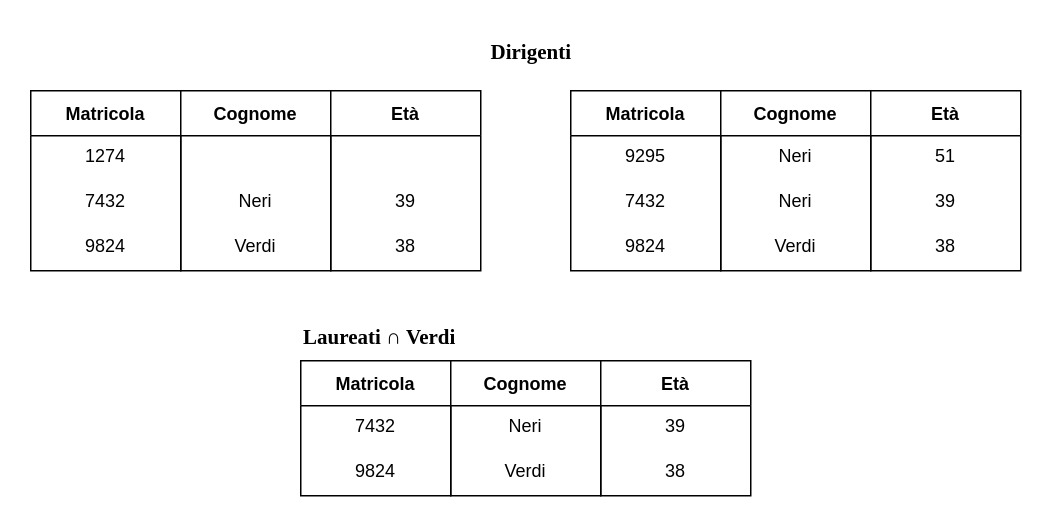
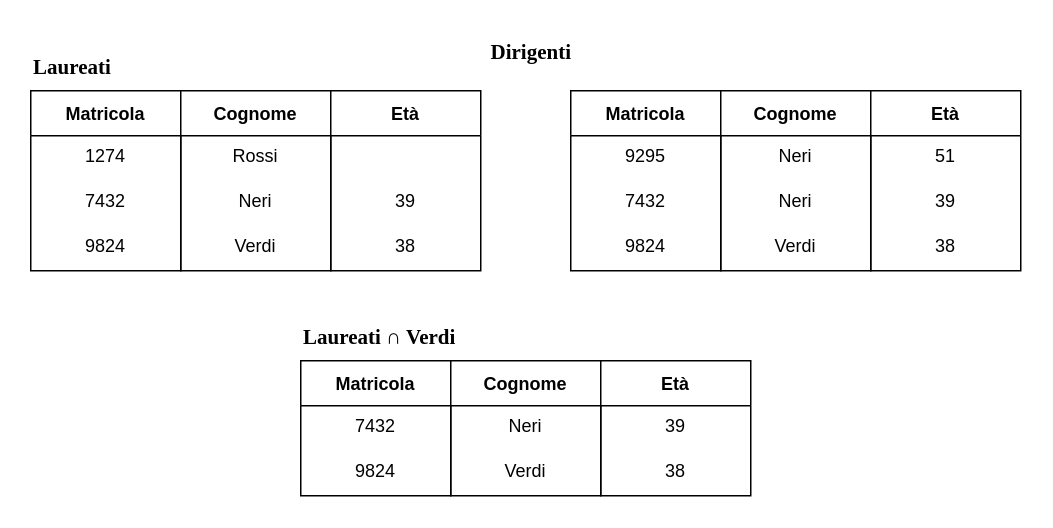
  <mxCell id="0" />
  <mxCell id="1" parent="0" />
  <mxCell id="2" value="Matricola" style="swimlane;startSize=30;" parent="1" vertex="1"><mxGeometry x="20" y="60" width="100" height="120" as="geometry" /></mxCell>
  <mxCell id="3" value="1274" style="text;strokeColor=none;fillColor=none;spacingLeft=4;spacingRight=4;overflow=hidden;rotatable=0;points=[[0,0.5],[1,0.5]];portConstraint=eastwest;fontSize=12;align=center;" parent="2" vertex="1"><mxGeometry y="30" width="100" height="30" as="geometry" /></mxCell>
  <mxCell id="4" value="7432" style="text;strokeColor=none;fillColor=none;spacingLeft=4;spacingRight=4;overflow=hidden;rotatable=0;points=[[0,0.5],[1,0.5]];portConstraint=eastwest;fontSize=12;align=center;" parent="2" vertex="1"><mxGeometry y="60" width="100" height="30" as="geometry" /></mxCell>
  <mxCell id="5" value="9824" style="text;strokeColor=none;fillColor=none;spacingLeft=4;spacingRight=4;overflow=hidden;rotatable=0;points=[[0,0.5],[1,0.5]];portConstraint=eastwest;fontSize=12;align=center;" parent="2" vertex="1"><mxGeometry y="90" width="100" height="30" as="geometry" /></mxCell>
  <mxCell id="6" value="Cognome" style="swimlane;startSize=30;" parent="1" vertex="1"><mxGeometry x="120" y="60" width="100" height="120" as="geometry" /></mxCell>
+ <mxCell id="7" value="Rossi" style="text;strokeColor=none;fillColor=none;spacingLeft=4;spacingRight=4;overflow=hidden;rotatable=0;points=[[0,0.5],[1,0.5]];portConstraint=eastwest;fontSize=12;align=center;" parent="6" vertex="1"><mxGeometry y="30" width="100" height="30" as="geometry" /></mxCell>
  <mxCell id="8" value="Neri" style="text;strokeColor=none;fillColor=none;spacingLeft=4;spacingRight=4;overflow=hidden;rotatable=0;points=[[0,0.5],[1,0.5]];portConstraint=eastwest;fontSize=12;align=center;" parent="6" vertex="1"><mxGeometry y="60" width="100" height="30" as="geometry" /></mxCell>
  <mxCell id="9" value="Verdi" style="text;strokeColor=none;fillColor=none;spacingLeft=4;spacingRight=4;overflow=hidden;rotatable=0;points=[[0,0.5],[1,0.5]];portConstraint=eastwest;fontSize=12;align=center;" parent="6" vertex="1"><mxGeometry y="90" width="100" height="30" as="geometry" /></mxCell>
  <mxCell id="10" value="Età" style="swimlane;startSize=30;" parent="1" vertex="1"><mxGeometry x="220" y="60" width="100" height="120" as="geometry" /></mxCell>
  <mxCell id="11" value="39" style="text;strokeColor=none;fillColor=none;spacingLeft=4;spacingRight=4;overflow=hidden;rotatable=0;points=[[0,0.5],[1,0.5]];portConstraint=eastwest;fontSize=12;align=center;" parent="10" vertex="1"><mxGeometry y="60" width="100" height="30" as="geometry" /></mxCell>
  <mxCell id="12" value="38" style="text;strokeColor=none;fillColor=none;spacingLeft=4;spacingRight=4;overflow=hidden;rotatable=0;points=[[0,0.5],[1,0.5]];portConstraint=eastwest;fontSize=12;align=center;" parent="10" vertex="1"><mxGeometry y="90" width="100" height="30" as="geometry" /></mxCell>
+ <mxCell id="13" value="Laureati" style="text;html=1;align=left;verticalAlign=middle;resizable=0;points=[];autosize=1;strokeColor=none;fillColor=none;fontStyle=1;fontFamily=Times New Roman;fontSize=14;" parent="1" vertex="1"><mxGeometry x="20" y="30" width="80" height="30" as="geometry" /></mxCell>
  <mxCell id="14" value="Matricola" style="swimlane;startSize=30;" parent="1" vertex="1"><mxGeometry x="380" y="60" width="100" height="120" as="geometry" /></mxCell>
  <mxCell id="15" value="9295" style="text;strokeColor=none;fillColor=none;spacingLeft=4;spacingRight=4;overflow=hidden;rotatable=0;points=[[0,0.5],[1,0.5]];portConstraint=eastwest;fontSize=12;align=center;" parent="14" vertex="1"><mxGeometry y="30" width="100" height="30" as="geometry" /></mxCell>
  <mxCell id="16" value="7432" style="text;strokeColor=none;fillColor=none;spacingLeft=4;spacingRight=4;overflow=hidden;rotatable=0;points=[[0,0.5],[1,0.5]];portConstraint=eastwest;fontSize=12;align=center;" parent="14" vertex="1"><mxGeometry y="60" width="100" height="30" as="geometry" /></mxCell>
  <mxCell id="17" value="9824" style="text;strokeColor=none;fillColor=none;spacingLeft=4;spacingRight=4;overflow=hidden;rotatable=0;points=[[0,0.5],[1,0.5]];portConstraint=eastwest;fontSize=12;align=center;" parent="14" vertex="1"><mxGeometry y="90" width="100" height="30" as="geometry" /></mxCell>
  <mxCell id="18" value="Cognome" style="swimlane;startSize=30;" parent="1" vertex="1"><mxGeometry x="480" y="60" width="100" height="120" as="geometry" /></mxCell>
  <mxCell id="19" value="Neri" style="text;strokeColor=none;fillColor=none;spacingLeft=4;spacingRight=4;overflow=hidden;rotatable=0;points=[[0,0.5],[1,0.5]];portConstraint=eastwest;fontSize=12;align=center;" parent="18" vertex="1"><mxGeometry y="30" width="100" height="30" as="geometry" /></mxCell>
  <mxCell id="20" value="Neri" style="text;strokeColor=none;fillColor=none;spacingLeft=4;spacingRight=4;overflow=hidden;rotatable=0;points=[[0,0.5],[1,0.5]];portConstraint=eastwest;fontSize=12;align=center;" parent="18" vertex="1"><mxGeometry y="60" width="100" height="30" as="geometry" /></mxCell>
  <mxCell id="21" value="Verdi" style="text;strokeColor=none;fillColor=none;spacingLeft=4;spacingRight=4;overflow=hidden;rotatable=0;points=[[0,0.5],[1,0.5]];portConstraint=eastwest;fontSize=12;align=center;" parent="18" vertex="1"><mxGeometry y="90" width="100" height="30" as="geometry" /></mxCell>
  <mxCell id="22" value="Età" style="swimlane;startSize=30;" parent="1" vertex="1"><mxGeometry x="580" y="60" width="100" height="120" as="geometry" /></mxCell>
  <mxCell id="23" value="51" style="text;strokeColor=none;fillColor=none;spacingLeft=4;spacingRight=4;overflow=hidden;rotatable=0;points=[[0,0.5],[1,0.5]];portConstraint=eastwest;fontSize=12;align=center;" parent="22" vertex="1"><mxGeometry y="30" width="100" height="30" as="geometry" /></mxCell>
  <mxCell id="24" value="39" style="text;strokeColor=none;fillColor=none;spacingLeft=4;spacingRight=4;overflow=hidden;rotatable=0;points=[[0,0.5],[1,0.5]];portConstraint=eastwest;fontSize=12;align=center;" parent="22" vertex="1"><mxGeometry y="60" width="100" height="30" as="geometry" /></mxCell>
  <mxCell id="25" value="38" style="text;strokeColor=none;fillColor=none;spacingLeft=4;spacingRight=4;overflow=hidden;rotatable=0;points=[[0,0.5],[1,0.5]];portConstraint=eastwest;fontSize=12;align=center;" parent="22" vertex="1"><mxGeometry y="90" width="100" height="30" as="geometry" /></mxCell>
  <mxCell id="26" value="Dirigenti" style="text;html=1;align=left;verticalAlign=middle;resizable=0;points=[];autosize=1;strokeColor=none;fillColor=none;fontStyle=1;fontFamily=Times New Roman;fontSize=14;" parent="1" vertex="1"><mxGeometry x="325" y="20" width="80" height="30" as="geometry" /></mxCell>
  <mxCell id="27" value="Matricola" style="swimlane;startSize=30;" parent="1" vertex="1"><mxGeometry x="200" y="240" width="100" height="90" as="geometry" /></mxCell>
  <mxCell id="28" value="7432" style="text;strokeColor=none;fillColor=none;spacingLeft=4;spacingRight=4;overflow=hidden;rotatable=0;points=[[0,0.5],[1,0.5]];portConstraint=eastwest;fontSize=12;align=center;" parent="27" vertex="1"><mxGeometry y="30" width="100" height="30" as="geometry" /></mxCell>
  <mxCell id="29" value="9824" style="text;strokeColor=none;fillColor=none;spacingLeft=4;spacingRight=4;overflow=hidden;rotatable=0;points=[[0,0.5],[1,0.5]];portConstraint=eastwest;fontSize=12;align=center;" parent="27" vertex="1"><mxGeometry y="60" width="100" height="30" as="geometry" /></mxCell>
  <mxCell id="30" value="Cognome" style="swimlane;startSize=30;" parent="1" vertex="1"><mxGeometry x="300" y="240" width="100" height="90" as="geometry" /></mxCell>
  <mxCell id="31" value="Neri" style="text;strokeColor=none;fillColor=none;spacingLeft=4;spacingRight=4;overflow=hidden;rotatable=0;points=[[0,0.5],[1,0.5]];portConstraint=eastwest;fontSize=12;align=center;" parent="30" vertex="1"><mxGeometry y="30" width="100" height="30" as="geometry" /></mxCell>
  <mxCell id="32" value="Verdi" style="text;strokeColor=none;fillColor=none;spacingLeft=4;spacingRight=4;overflow=hidden;rotatable=0;points=[[0,0.5],[1,0.5]];portConstraint=eastwest;fontSize=12;align=center;" parent="30" vertex="1"><mxGeometry y="60" width="100" height="30" as="geometry" /></mxCell>
  <mxCell id="33" value="Età" style="swimlane;startSize=30;" parent="1" vertex="1"><mxGeometry x="400" y="240" width="100" height="90" as="geometry" /></mxCell>
  <mxCell id="34" value="39" style="text;strokeColor=none;fillColor=none;spacingLeft=4;spacingRight=4;overflow=hidden;rotatable=0;points=[[0,0.5],[1,0.5]];portConstraint=eastwest;fontSize=12;align=center;" parent="33" vertex="1"><mxGeometry y="30" width="100" height="30" as="geometry" /></mxCell>
  <mxCell id="35" value="38" style="text;strokeColor=none;fillColor=none;spacingLeft=4;spacingRight=4;overflow=hidden;rotatable=0;points=[[0,0.5],[1,0.5]];portConstraint=eastwest;fontSize=12;align=center;" parent="33" vertex="1"><mxGeometry y="60" width="100" height="30" as="geometry" /></mxCell>
  <mxCell id="36" value="Laureati&amp;nbsp;∩ Verdi" style="text;html=1;align=left;verticalAlign=middle;resizable=0;points=[];autosize=1;strokeColor=none;fillColor=none;fontStyle=1;fontFamily=Times New Roman;fontSize=14;" parent="1" vertex="1"><mxGeometry x="200" y="210" width="150" height="30" as="geometry" /></mxCell>
